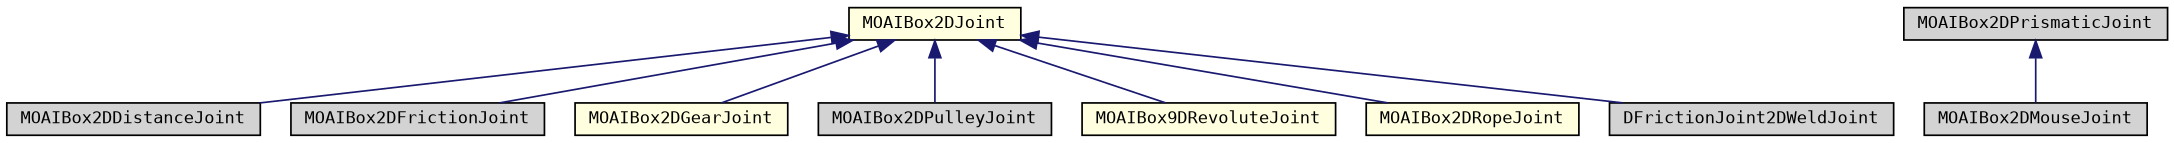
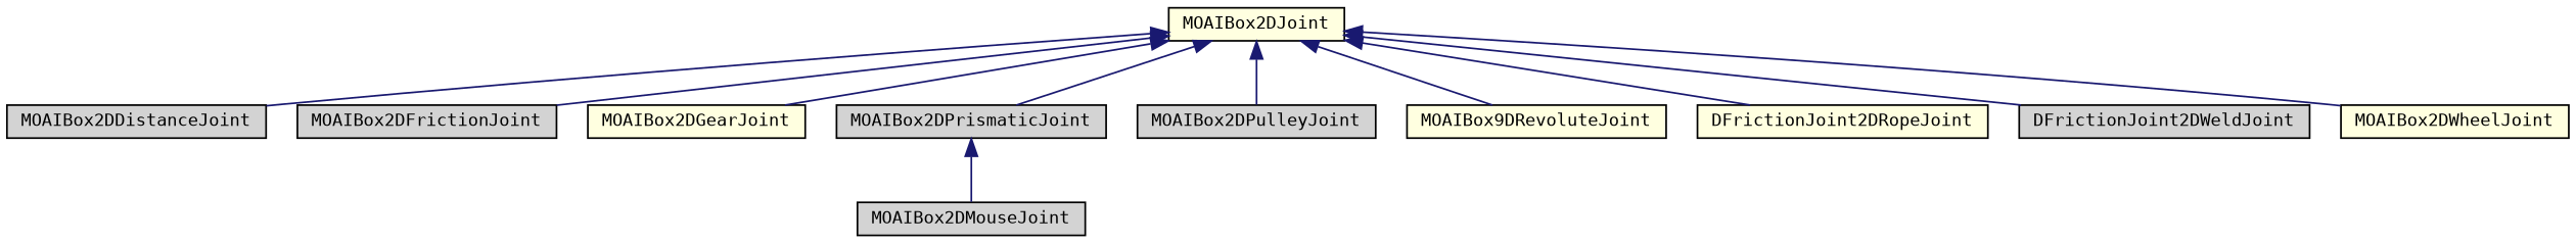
  digraph {
    fontname="DejaVu Sans Mono"
    rankdir=TB
    node [color=black fillcolor=lightgrey fontname="DejaVu Sans Mono" fontsize=10 shape=record style=filled]
    edge [color=midnightblue dir=back fontname="DejaVu Sans Mono" fontsize=10 labelfontname=FreeSans labelfontsize=10 style=solid]
    n1 [fillcolor=lightyellow height=0.2 label=MOAIBox2DJoint width=0.4]
    n2 [height=0.2 label=MOAIBox2DDistanceJoint width=0.4]
    n3 [height=0.2 label=MOAIBox2DFrictionJoint width=0.4]
    n4 [fillcolor=lightyellow height=0.2 label=MOAIBox2DGearJoint width=0.4]
    n5 [height=0.2 label=MOAIBox2DPrismaticJoint width=0.4]
    n6 [height=0.2 label=MOAIBox2DPulleyJoint width=0.4]
    n7 [fillcolor=lightyellow height=0.2 label=MOAIBox9DRevoluteJoint width=0.4]
-   n8 [fillcolor=lightyellow height=0.2 label=MOAIBox2DRopeJoint width=0.4]
+   n8 [fillcolor=lightyellow height=0.2 label=DFrictionJoint2DRopeJoint width=0.4]
    n9 [height=0.2 label=DFrictionJoint2DWeldJoint width=0.4]
+   n10 [fillcolor=lightyellow height=0.2 label=MOAIBox2DWheelJoint width=0.4]
    n11 [height=0.2 label=MOAIBox2DMouseJoint width=0.4]
    n1 -> n2
    n1 -> n3
    n1 -> n4
+   n1 -> n5
    n1 -> n6
    n1 -> n7
    n1 -> n8
    n1 -> n9
+   n1 -> n10
    n5 -> n11
  }
